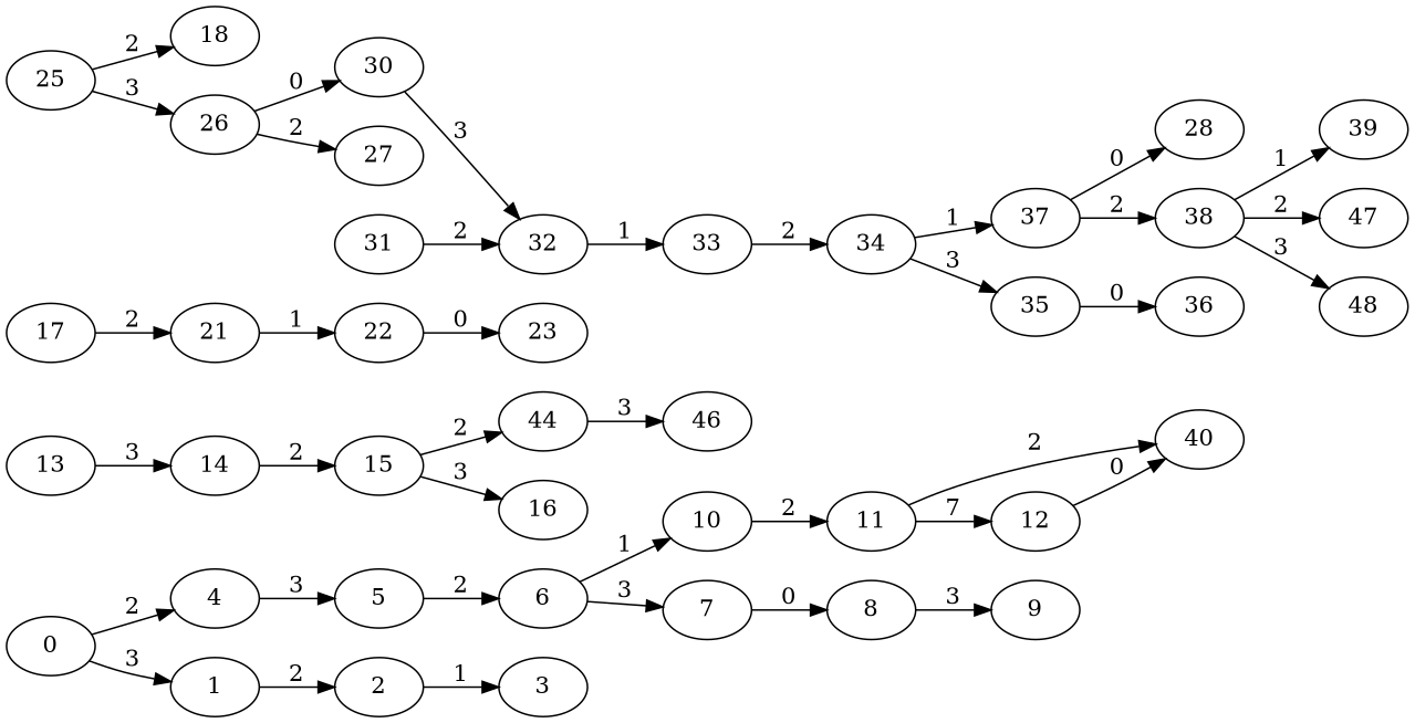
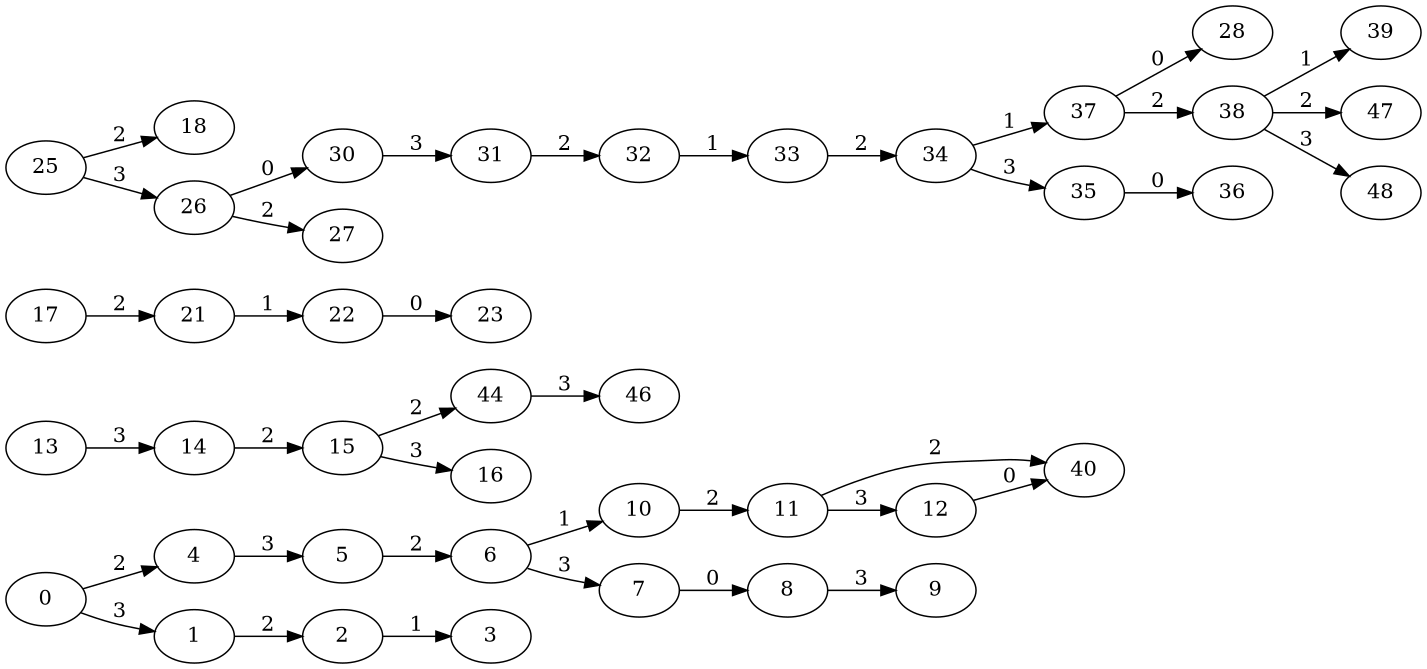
  strict digraph {
    rankdir=LR
    n1 [label=0]
    n2 [label=4]
    n3 [label=1]
    n4 [label=5]
    n5 [label=2]
    n6 [label=6]
    n7 [label=10]
    n8 [label=7]
    n9 [label=11]
    n10 [label=8]
    n11 [label=40]
    n12 [label=12]
    n13 [label=13]
    n14 [label=14]
    n15 [label=15]
    n16 [label=17]
    n17 [label=21]
    n18 [label=44]
    n19 [label=16]
    n20 [label=22]
    n21 [label=23]
    n22 [label=25]
    n23 [label=18]
    n24 [label=26]
    n25 [label=30]
    n26 [label=27]
    n27 [label=31]
    n28 [label=32]
    n29 [label=33]
    n30 [label=34]
    n31 [label=37]
    n32 [label=35]
    n33 [label=28]
    n34 [label=38]
    n35 [label=36]
    n36 [label=39]
    n37 [label=47]
    n38 [label=48]
    n39 [label=46]
    n40 [label=9]
    n41 [label=3]
    n1 -> n2 [label=2]
    n1 -> n3 [label=3]
    n2 -> n4 [label=3]
    n3 -> n5 [label=2]
    n4 -> n6 [label=2]
    n5 -> n41 [label=1]
    n6 -> n7 [label=1]
    n6 -> n8 [label=3]
    n7 -> n9 [label=2]
    n8 -> n10 [label=0]
    n9 -> n11 [label=2]
-   n9 -> n12 [label=7]
+   n9 -> n12 [label=3]
    n10 -> n40 [label=3]
    n12 -> n11 [label=0]
    n13 -> n14 [label=3]
    n14 -> n15 [label=2]
    n15 -> n18 [label=2]
    n15 -> n19 [label=3]
    n16 -> n17 [label=2]
    n17 -> n20 [label=1]
    n18 -> n39 [label=3]
    n20 -> n21 [label=0]
    n22 -> n23 [label=2]
    n22 -> n24 [label=3]
    n24 -> n25 [label=0]
    n24 -> n26 [label=2]
-   n25 -> n28 [label=3]
+   n25 -> n27 [label=3]
    n27 -> n28 [label=2]
    n28 -> n29 [label=1]
    n29 -> n30 [label=2]
    n30 -> n31 [label=1]
    n30 -> n32 [label=3]
    n31 -> n33 [label=0]
    n31 -> n34 [label=2]
    n32 -> n35 [label=0]
    n34 -> n36 [label=1]
    n34 -> n37 [label=2]
    n34 -> n38 [label=3]
  }
